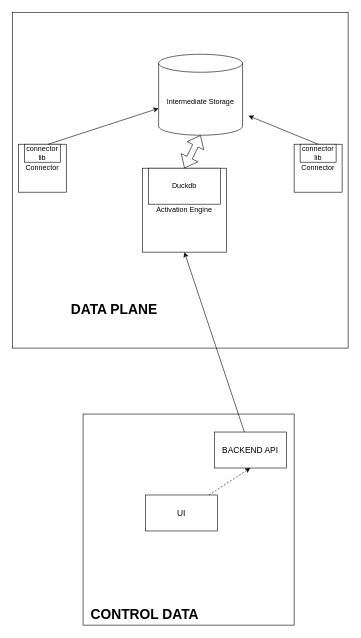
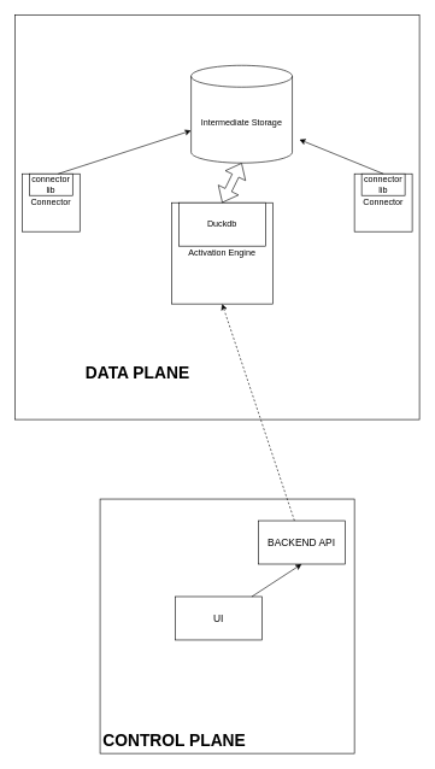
  <mxCell id="0" />
  <mxCell id="1" parent="0" />
  <mxCell id="2" value="" style="whiteSpace=wrap;html=1;aspect=fixed;" vertex="1" parent="1"><mxGeometry x="20" y="20" width="560" height="560" as="geometry" /></mxCell>
  <mxCell id="3" value="Intermediate Storage" style="shape=cylinder3;whiteSpace=wrap;html=1;boundedLbl=1;backgroundOutline=1;size=15;" vertex="1" parent="1"><mxGeometry x="264" y="90" width="140" height="135" as="geometry" /></mxCell>
  <mxCell id="4" value="Connector&lt;br&gt;" style="whiteSpace=wrap;html=1;aspect=fixed;" vertex="1" parent="1"><mxGeometry x="30" y="240" width="80" height="80" as="geometry" /></mxCell>
  <mxCell id="5" value="connector lib&lt;br&gt;" style="rounded=0;whiteSpace=wrap;html=1;" vertex="1" parent="1"><mxGeometry x="40" y="240" width="60" height="30" as="geometry" /></mxCell>
  <mxCell id="6" value="Connector&lt;br&gt;" style="whiteSpace=wrap;html=1;aspect=fixed;" vertex="1" parent="1"><mxGeometry x="490" y="240" width="80" height="80" as="geometry" /></mxCell>
  <mxCell id="7" value="connector lib&lt;br&gt;" style="rounded=0;whiteSpace=wrap;html=1;" vertex="1" parent="1"><mxGeometry x="500" y="240" width="60" height="30" as="geometry" /></mxCell>
  <mxCell id="8" value="" style="endArrow=classic;html=1;rounded=0;" edge="1" parent="1" target="3"><mxGeometry width="50" height="50" relative="1" as="geometry"><mxPoint x="80" y="240" as="sourcePoint" /><mxPoint x="130" y="190" as="targetPoint" /></mxGeometry></mxCell>
  <mxCell id="9" value="" style="endArrow=classic;html=1;rounded=0;entryX=1.07;entryY=0.76;entryDx=0;entryDy=0;entryPerimeter=0;" edge="1" parent="1" target="3"><mxGeometry width="50" height="50" relative="1" as="geometry"><mxPoint x="530" y="240" as="sourcePoint" /><mxPoint x="580" y="190" as="targetPoint" /></mxGeometry></mxCell>
  <mxCell id="10" value="Activation Engine" style="whiteSpace=wrap;html=1;aspect=fixed;" vertex="1" parent="1"><mxGeometry x="237" y="280" width="140" height="140" as="geometry" /></mxCell>
  <mxCell id="11" value="Duckdb" style="rounded=0;whiteSpace=wrap;html=1;" vertex="1" parent="1"><mxGeometry x="247" y="280" width="120" height="60" as="geometry" /></mxCell>
  <mxCell id="12" value="" style="shape=flexArrow;endArrow=classic;startArrow=classic;html=1;rounded=0;entryX=0.5;entryY=1;entryDx=0;entryDy=0;entryPerimeter=0;exitX=0.5;exitY=0;exitDx=0;exitDy=0;" edge="1" parent="1" source="11" target="3"><mxGeometry width="100" height="100" relative="1" as="geometry"><mxPoint x="300" y="280" as="sourcePoint" /><mxPoint x="400" y="180" as="targetPoint" /></mxGeometry></mxCell>
  <mxCell id="13" value="&lt;b&gt;&lt;font style=&quot;font-size: 23px;&quot;&gt;DATA PLANE&lt;/font&gt;&lt;/b&gt;" style="text;html=1;strokeColor=none;fillColor=none;align=center;verticalAlign=middle;whiteSpace=wrap;rounded=0;" vertex="1" parent="1"><mxGeometry x="100" y="500" width="180" height="30" as="geometry" /></mxCell>
  <mxCell id="14" value="" style="whiteSpace=wrap;html=1;aspect=fixed;" vertex="1" parent="1"><mxGeometry x="138" y="690" width="352" height="352" as="geometry" /></mxCell>
- <mxCell id="15" value="&lt;b&gt;&lt;font style=&quot;font-size: 23px;&quot;&gt;CONTROL DATA&lt;/font&gt;&lt;/b&gt;" style="text;html=1;strokeColor=none;fillColor=none;align=center;verticalAlign=middle;whiteSpace=wrap;rounded=0;" vertex="1" parent="1"><mxGeometry x="132" y="1010" width="218" height="30" as="geometry" /></mxCell>
+ <mxCell id="15" value="&lt;b&gt;&lt;font style=&quot;font-size: 23px;&quot;&gt;CONTROL PLANE&lt;/font&gt;&lt;/b&gt;" style="text;html=1;strokeColor=none;fillColor=none;align=center;verticalAlign=middle;whiteSpace=wrap;rounded=0;" vertex="1" parent="1"><mxGeometry x="132" y="1010" width="218" height="30" as="geometry" /></mxCell>
  <mxCell id="16" value="&lt;font style=&quot;font-size: 14px;&quot;&gt;BACKEND API&lt;/font&gt;" style="rounded=0;whiteSpace=wrap;html=1;" vertex="1" parent="1"><mxGeometry x="357" y="720" width="120" height="60" as="geometry" /></mxCell>
  <mxCell id="17" value="&lt;font style=&quot;font-size: 14px;&quot;&gt;UI&lt;/font&gt;" style="rounded=0;whiteSpace=wrap;html=1;" vertex="1" parent="1"><mxGeometry x="242" y="825" width="120" height="60" as="geometry" /></mxCell>
- <mxCell id="18" value="" style="endArrow=classic;html=1;rounded=0;entryX=0.5;entryY=1;entryDx=0;entryDy=0;dashed=1;" edge="1" parent="1" source="17" target="16"><mxGeometry width="50" height="50" relative="1" as="geometry"><mxPoint x="280" y="610" as="sourcePoint" /><mxPoint x="330" y="560" as="targetPoint" /></mxGeometry></mxCell>
- <mxCell id="19" value="" style="endArrow=classic;html=1;rounded=0;entryX=0.5;entryY=1;entryDx=0;entryDy=0;" edge="1" parent="1" source="16" target="10"><mxGeometry width="50" height="50" relative="1" as="geometry"><mxPoint x="280" y="610" as="sourcePoint" /><mxPoint x="330" y="560" as="targetPoint" /></mxGeometry></mxCell>
+ <mxCell id="18" value="" style="endArrow=classic;html=1;rounded=0;entryX=0.5;entryY=1;entryDx=0;entryDy=0;" edge="1" parent="1" source="17" target="16"><mxGeometry width="50" height="50" relative="1" as="geometry"><mxPoint x="280" y="610" as="sourcePoint" /><mxPoint x="330" y="560" as="targetPoint" /></mxGeometry></mxCell>
+ <mxCell id="19" value="" style="endArrow=classic;html=1;rounded=0;entryX=0.5;entryY=1;entryDx=0;entryDy=0;dashed=1;" edge="1" parent="1" source="16" target="10"><mxGeometry width="50" height="50" relative="1" as="geometry"><mxPoint x="280" y="610" as="sourcePoint" /><mxPoint x="330" y="560" as="targetPoint" /></mxGeometry></mxCell>
